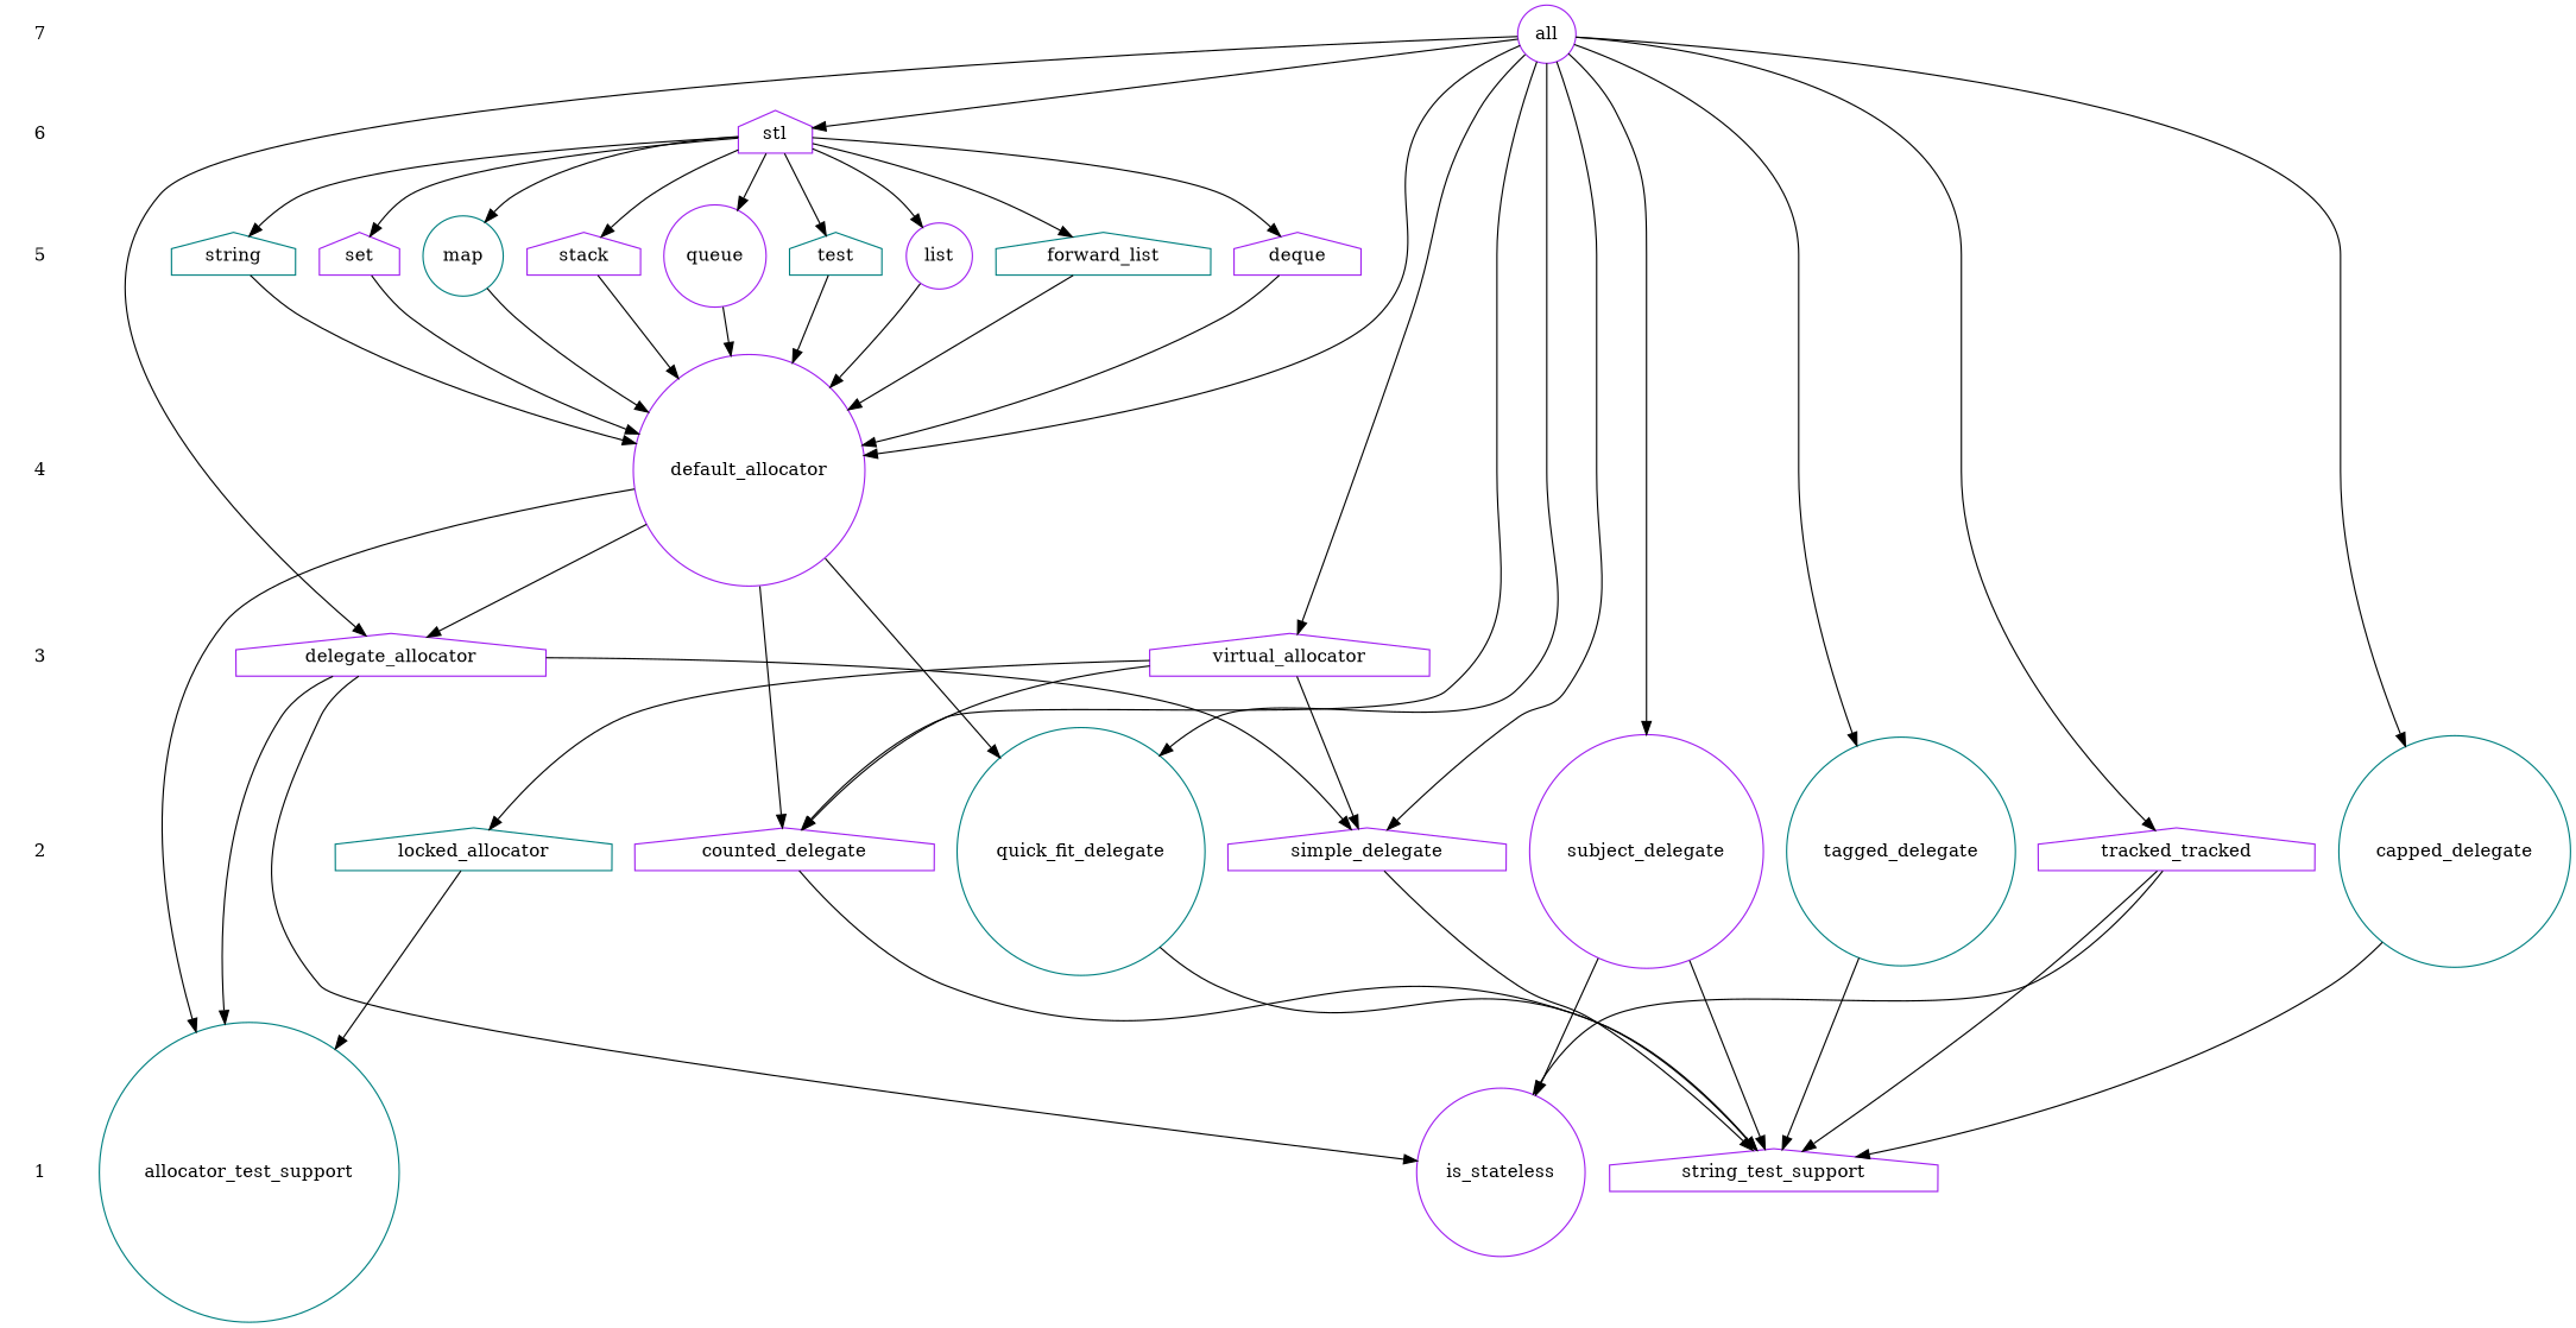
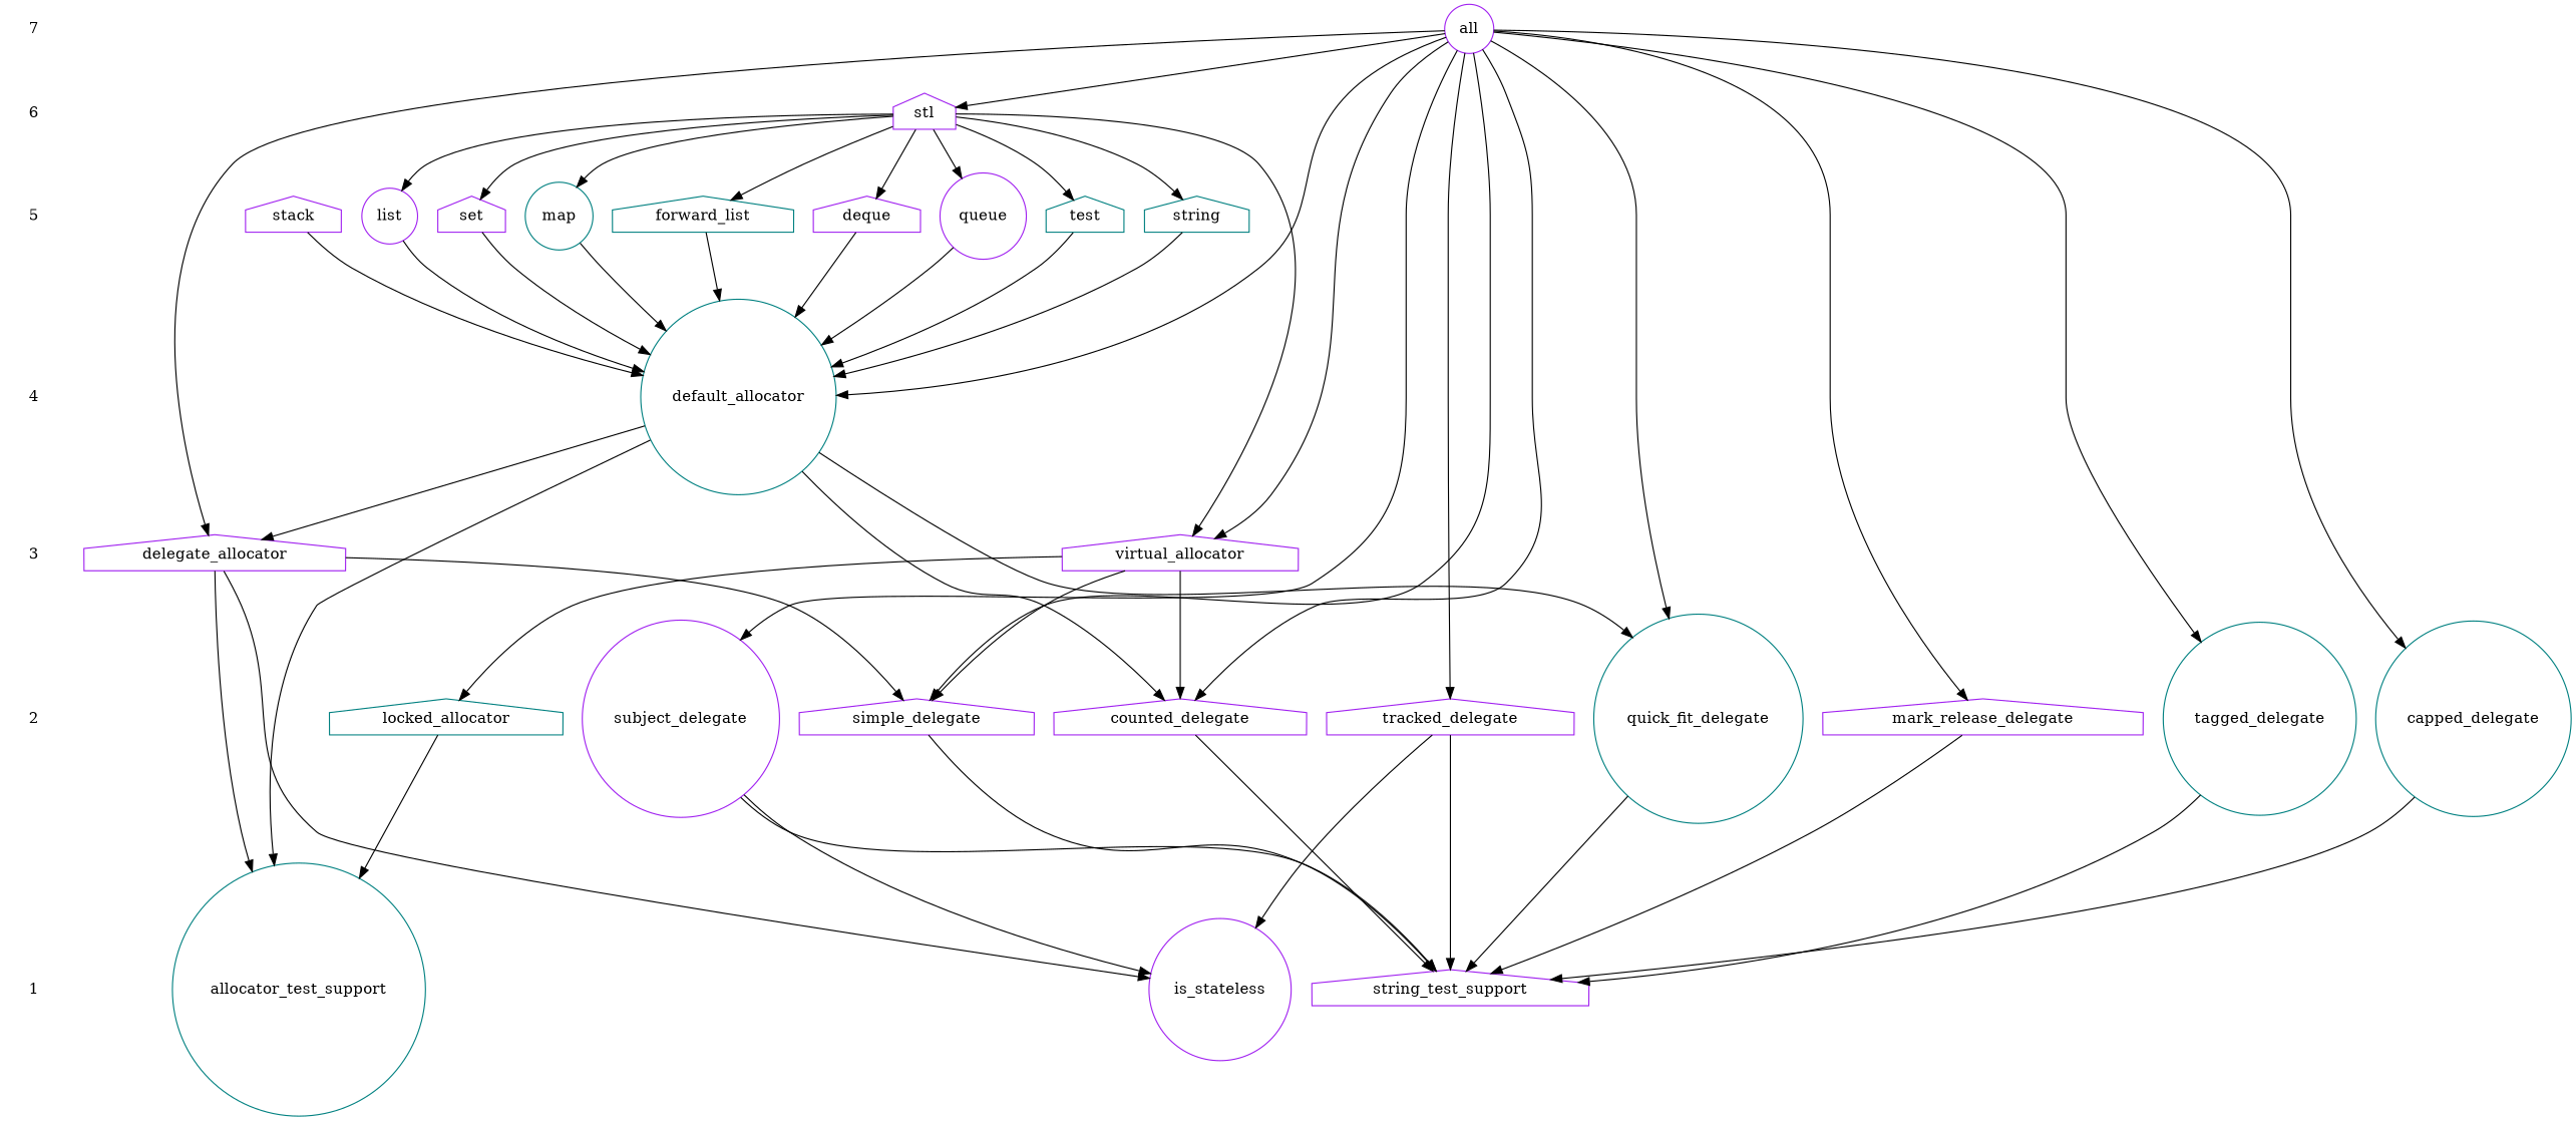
  digraph {
    compound=true
    fontsize=12
    style=invis
    node [color=purple shape=house]
    7 [color=teal shape=none]
    all [shape=circle]
    6 [color=teal shape=none]
    stl
    5 [color=teal shape=none]
    string [color=teal]
    4 [shape=none]
-   default_allocator [shape=circle]
+   default_allocator [color=teal shape=circle]
    3 [color=teal shape=none]
    delegate_allocator
    2 [color=teal shape=none]
    capped_delegate [color=teal shape=circle]
    1 [shape=none]
    allocator_test_support [color=teal shape=circle]
    deque
    forward_list [color=teal]
    list [shape=circle]
    n18 [color=teal label=test]
    queue [shape=circle]
    stack
    map [color=teal shape=circle]
    set
    virtual_allocator
    counted_delegate
    locked_allocator [color=teal]
+   mark_release_delegate
    quick_fit_delegate [color=teal shape=circle]
    simple_delegate
    subject_delegate [shape=circle]
    tagged_delegate [color=teal shape=circle]
-   tracked_delegate [label=tracked_tracked]
+   tracked_delegate
    n32 [label=string_test_support]
    is_stateless [shape=circle]
    subgraph sub_1 {
      rank=same
      7
      all
    }
    subgraph sub_2 {
      rank=same
      6
      stl
    }
    subgraph sub_3 {
      rank=same
      5
      string
    }
    subgraph sub_4 {
      rank=same
      4
      default_allocator
    }
    subgraph sub_5 {
      rank=same
      3
      delegate_allocator
    }
    subgraph sub_6 {
      rank=same
      2
      capped_delegate
    }
    subgraph sub_7 {
      rank=same
      1
      allocator_test_support
    }
    subgraph cluster_8 {
    }
    subgraph cluster_9 {
      rank=same
    }
    subgraph cluster_10 {
      rank=same
    }
    subgraph cluster_11 {
      rank=same
      deque
      forward_list
      list
      n18
      queue
      stack
      map
      set
    }
    subgraph cluster_12 {
      rank=same
    }
    subgraph cluster_13 {
      rank=same
      virtual_allocator
    }
    subgraph cluster_14 {
      rank=same
      counted_delegate
      locked_allocator
+     mark_release_delegate
      quick_fit_delegate
      simple_delegate
      subject_delegate
      tagged_delegate
      tracked_delegate
    }
    subgraph cluster_15 {
      rank=same
      n32
      is_stateless
    }
    7 -> 6 [style=invis]
    all -> stl
    all -> default_allocator
    all -> delegate_allocator
    all -> capped_delegate
    all -> virtual_allocator
    all -> counted_delegate
+   all -> mark_release_delegate
    all -> quick_fit_delegate
    all -> simple_delegate
    all -> subject_delegate
    all -> tagged_delegate
    all -> tracked_delegate
    6 -> 5 [style=invis]
    stl -> string
    stl -> deque
    stl -> forward_list
    stl -> list
    stl -> n18
    stl -> queue
-   stl -> stack
+   stl -> virtual_allocator
    stl -> map
    stl -> set
    5 -> 4 [style=invis]
    string -> default_allocator
    4 -> 3 [style=invis]
    default_allocator -> delegate_allocator
    default_allocator -> allocator_test_support
    default_allocator -> counted_delegate
    default_allocator -> quick_fit_delegate
    3 -> 2 [style=invis]
    delegate_allocator -> allocator_test_support
    delegate_allocator -> simple_delegate
    delegate_allocator -> is_stateless
    2 -> 1 [style=invis]
    capped_delegate -> n32
    deque -> default_allocator
    forward_list -> default_allocator
    list -> default_allocator
    n18 -> default_allocator
    queue -> default_allocator
    stack -> default_allocator
    map -> default_allocator
    set -> default_allocator
    virtual_allocator -> counted_delegate
    virtual_allocator -> locked_allocator
    virtual_allocator -> simple_delegate
    counted_delegate -> n32
    locked_allocator -> allocator_test_support
+   mark_release_delegate -> n32
    quick_fit_delegate -> n32
    simple_delegate -> n32
    subject_delegate -> n32
    subject_delegate -> is_stateless
    tagged_delegate -> n32
    tracked_delegate -> n32
    tracked_delegate -> is_stateless
  }
